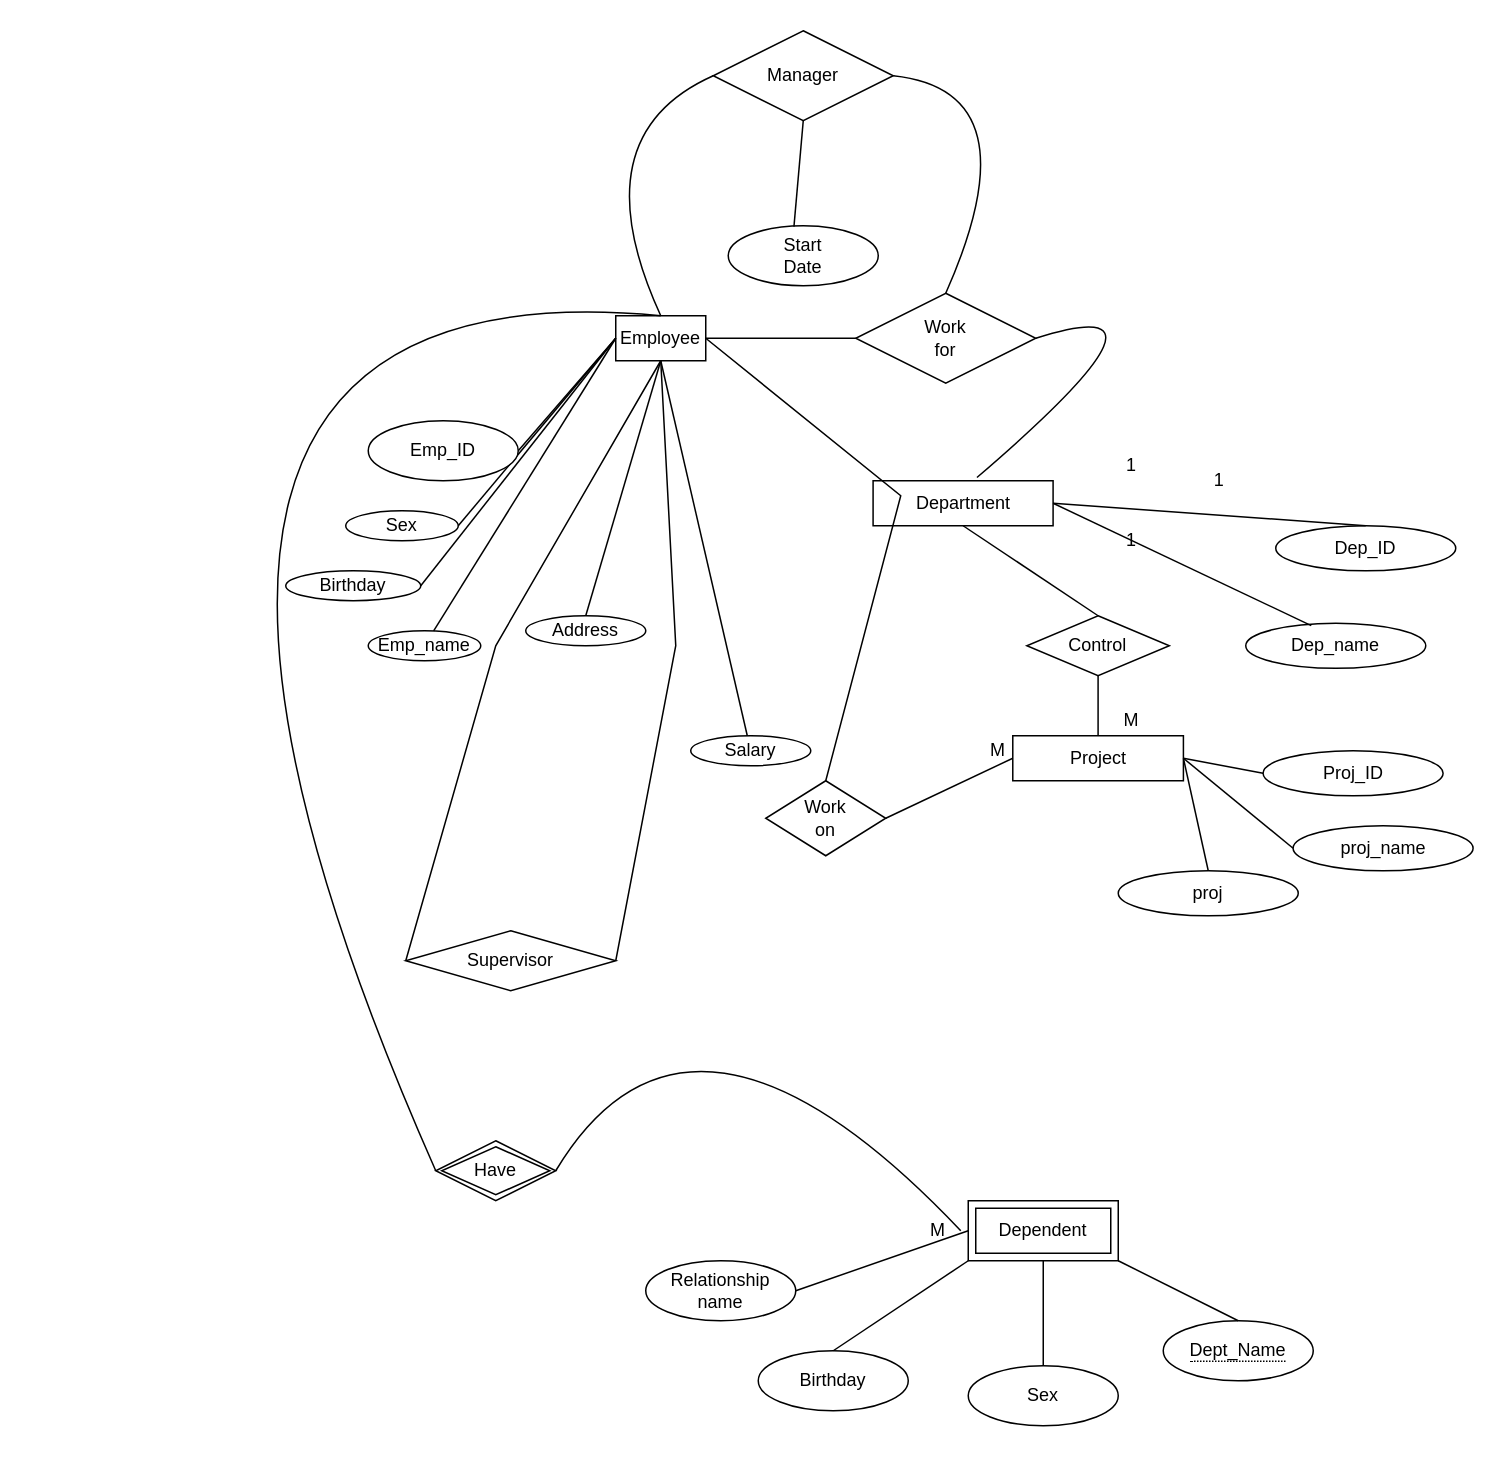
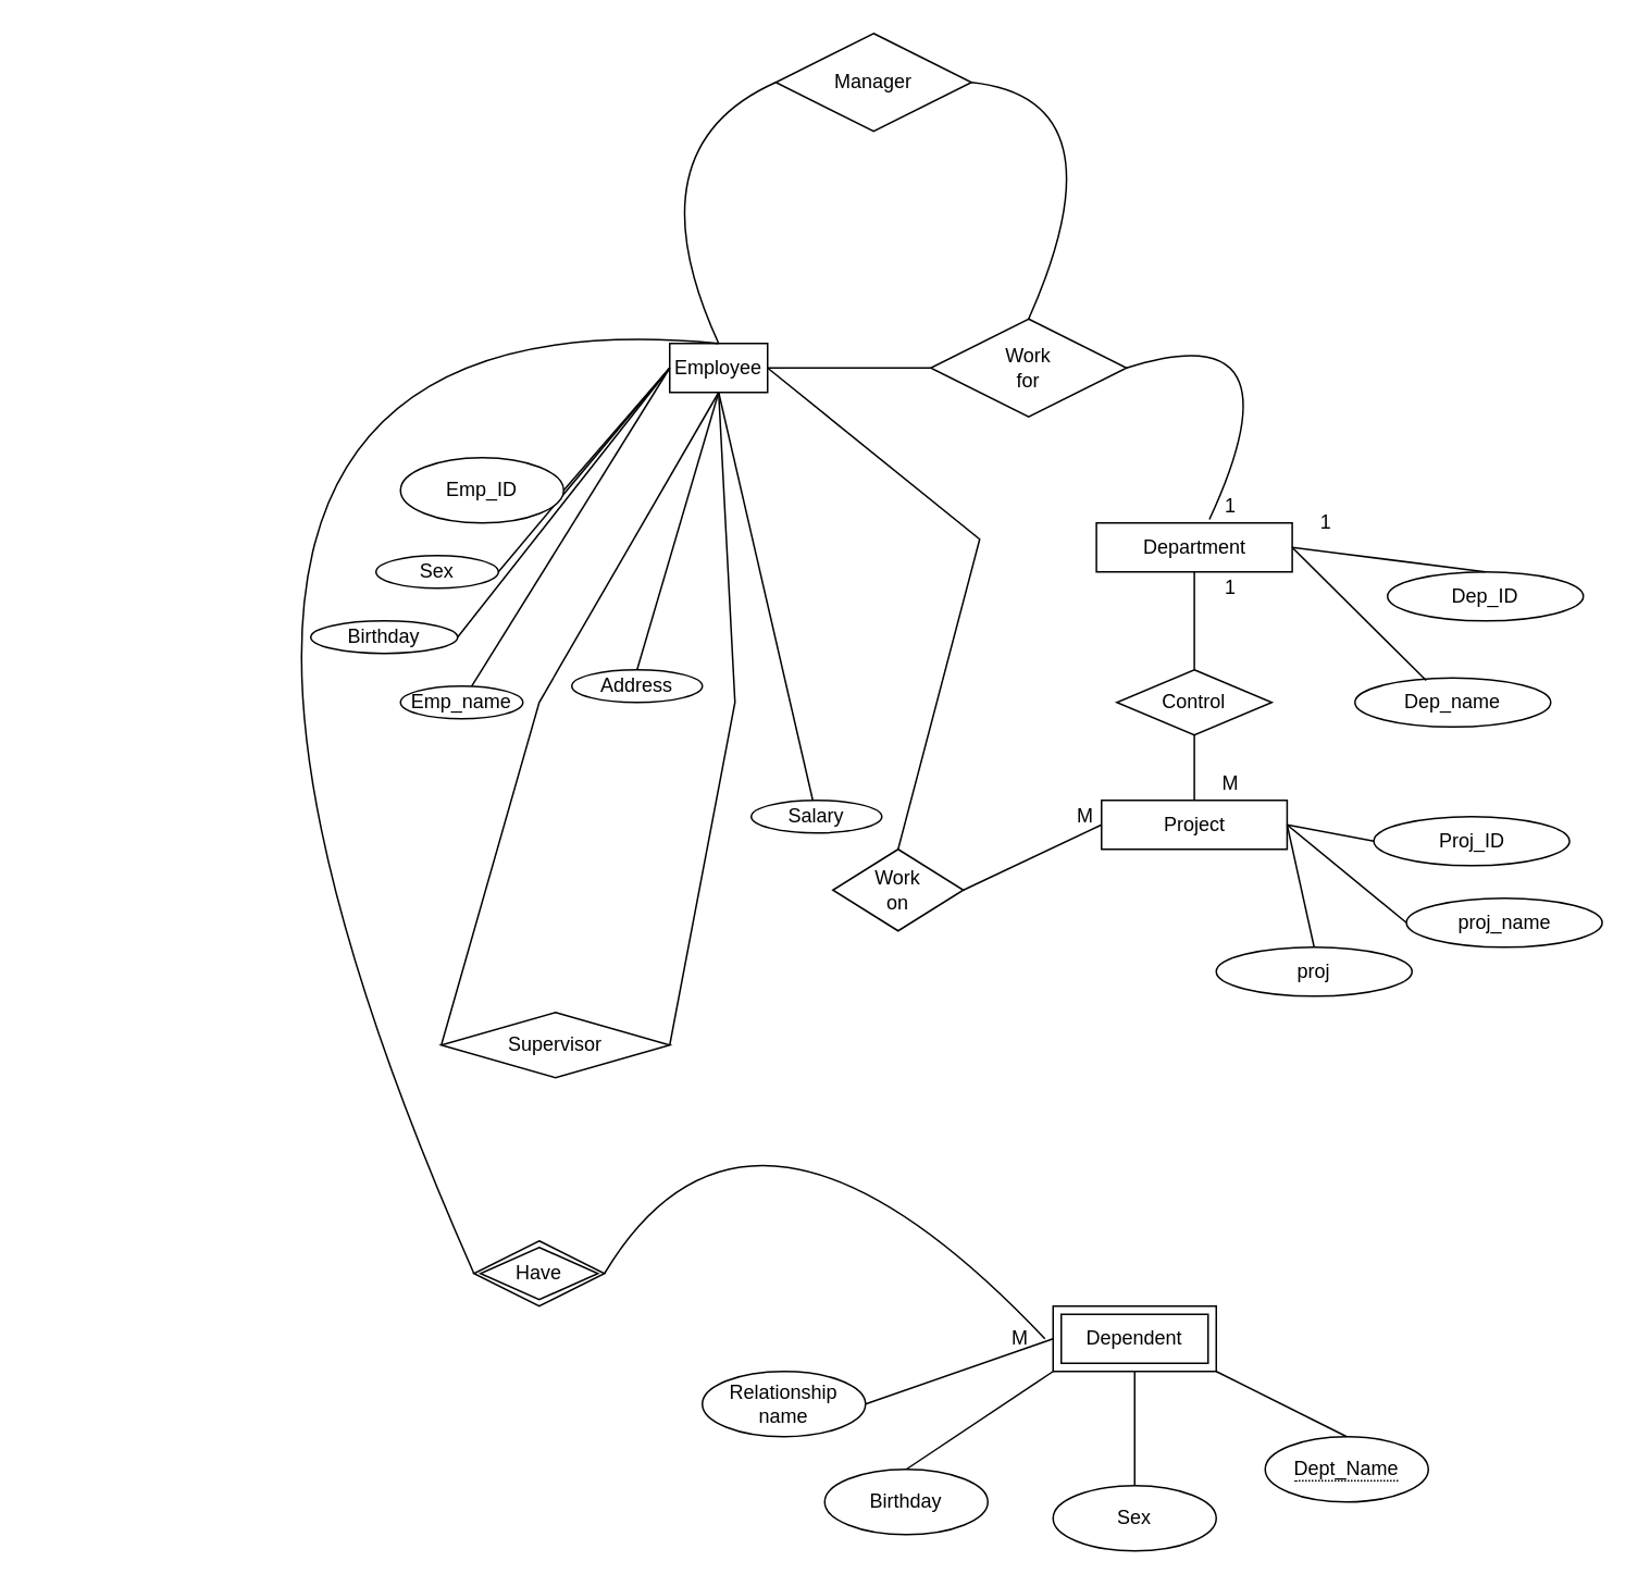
  <mxCell id="0" />
  <mxCell id="1" parent="0" />
  <mxCell id="2" value="Employee" style="rounded=0;whiteSpace=wrap;html=1;" parent="1" vertex="1"><mxGeometry x="410" y="210" width="60" height="30" as="geometry" /></mxCell>
  <mxCell id="3" value="Salary" style="ellipse;whiteSpace=wrap;html=1;" parent="1" vertex="1"><mxGeometry x="460" y="490" width="80" height="20" as="geometry" /></mxCell>
  <mxCell id="4" value="Emp_name" style="ellipse;whiteSpace=wrap;html=1;" parent="1" vertex="1"><mxGeometry x="245" y="420" width="75" height="20" as="geometry" /></mxCell>
  <mxCell id="5" value="Sex" style="ellipse;whiteSpace=wrap;html=1;" parent="1" vertex="1"><mxGeometry x="230" y="340" width="75" height="20" as="geometry" /></mxCell>
  <mxCell id="6" value="Address" style="ellipse;whiteSpace=wrap;html=1;" parent="1" vertex="1"><mxGeometry x="350" y="410" width="80" height="20" as="geometry" /></mxCell>
  <mxCell id="7" value="" style="endArrow=none;html=1;rounded=0;" parent="1" edge="1"><mxGeometry width="50" height="50" relative="1" as="geometry"><mxPoint x="721.56" y="390" as="sourcePoint" /><mxPoint x="721.56" y="390" as="targetPoint" /></mxGeometry></mxCell>
  <mxCell id="8" value="" style="endArrow=none;html=1;rounded=0;labelBackgroundColor=none;fontColor=none;noLabel=1;" parent="1" source="3" edge="1"><mxGeometry width="50" height="50" relative="1" as="geometry"><mxPoint x="410" y="490" as="sourcePoint" /><mxPoint x="440" y="240" as="targetPoint" /><Array as="points" /></mxGeometry></mxCell>
  <mxCell id="9" value="" style="endArrow=none;html=1;rounded=0;exitX=0;exitY=0.5;exitDx=0;exitDy=0;" parent="1" source="2" target="4" edge="1"><mxGeometry width="50" height="50" relative="1" as="geometry"><mxPoint x="410" y="360" as="sourcePoint" /><mxPoint x="610" y="470" as="targetPoint" /></mxGeometry></mxCell>
  <mxCell id="10" value="" style="endArrow=none;html=1;rounded=0;exitX=0.5;exitY=0;exitDx=0;exitDy=0;" parent="1" source="6" edge="1"><mxGeometry width="50" height="50" relative="1" as="geometry"><mxPoint x="560" y="520" as="sourcePoint" /><mxPoint x="440" y="240" as="targetPoint" /></mxGeometry></mxCell>
  <mxCell id="11" value="" style="endArrow=none;html=1;rounded=0;exitX=1;exitY=0.5;exitDx=0;exitDy=0;entryX=0;entryY=0.5;entryDx=0;entryDy=0;" parent="1" source="5" target="2" edge="1"><mxGeometry width="50" height="50" relative="1" as="geometry"><mxPoint x="560" y="520" as="sourcePoint" /><mxPoint x="610" y="470" as="targetPoint" /></mxGeometry></mxCell>
- <mxCell id="12" value="Department" style="rounded=0;whiteSpace=wrap;html=1;" parent="1" vertex="1"><mxGeometry x="581.56" y="320" width="120" height="30" as="geometry" /></mxCell>
+ <mxCell id="12" value="Department" style="rounded=0;whiteSpace=wrap;html=1;" parent="1" vertex="1"><mxGeometry x="671.56" y="320" width="120" height="30" as="geometry" /></mxCell>
  <mxCell id="13" value="Control" style="rhombus;whiteSpace=wrap;html=1;" parent="1" vertex="1"><mxGeometry x="684.06" y="410" width="95" height="40" as="geometry" /></mxCell>
  <mxCell id="14" value="" style="endArrow=none;html=1;rounded=0;entryX=0.5;entryY=1;entryDx=0;entryDy=0;exitX=0.5;exitY=0;exitDx=0;exitDy=0;" parent="1" source="13" target="12" edge="1"><mxGeometry width="50" height="50" relative="1" as="geometry"><mxPoint x="601.56" y="380" as="sourcePoint" /><mxPoint x="651.56" y="330" as="targetPoint" /></mxGeometry></mxCell>
  <mxCell id="15" value="Project" style="rounded=0;whiteSpace=wrap;html=1;" parent="1" vertex="1"><mxGeometry x="674.69" y="490" width="113.75" height="30" as="geometry" /></mxCell>
  <mxCell id="16" value="" style="endArrow=none;html=1;rounded=0;entryX=0.5;entryY=1;entryDx=0;entryDy=0;exitX=0.5;exitY=0;exitDx=0;exitDy=0;" parent="1" source="15" target="13" edge="1"><mxGeometry width="50" height="50" relative="1" as="geometry"><mxPoint x="601.56" y="380" as="sourcePoint" /><mxPoint x="651.56" y="330" as="targetPoint" /></mxGeometry></mxCell>
  <mxCell id="17" value="Dep_ID" style="ellipse;whiteSpace=wrap;html=1;" parent="1" vertex="1"><mxGeometry x="850" y="350" width="120" height="30" as="geometry" /></mxCell>
  <mxCell id="18" value="" style="endArrow=none;html=1;rounded=0;entryX=1;entryY=0.5;entryDx=0;entryDy=0;exitX=0.5;exitY=0;exitDx=0;exitDy=0;" parent="1" source="17" target="12" edge="1"><mxGeometry width="50" height="50" relative="1" as="geometry"><mxPoint x="601.56" y="380" as="sourcePoint" /><mxPoint x="651.56" y="330" as="targetPoint" /></mxGeometry></mxCell>
  <mxCell id="19" value="Dep_name" style="ellipse;whiteSpace=wrap;html=1;" parent="1" vertex="1"><mxGeometry x="830" y="415" width="120" height="30" as="geometry" /></mxCell>
  <mxCell id="20" value="" style="endArrow=none;html=1;rounded=0;entryX=1;entryY=0.5;entryDx=0;entryDy=0;exitX=0.364;exitY=0.052;exitDx=0;exitDy=0;exitPerimeter=0;" parent="1" source="19" target="12" edge="1"><mxGeometry width="50" height="50" relative="1" as="geometry"><mxPoint x="851.56" y="420" as="sourcePoint" /><mxPoint x="651.56" y="330" as="targetPoint" /></mxGeometry></mxCell>
  <mxCell id="21" value="Proj_ID" style="ellipse;whiteSpace=wrap;html=1;" parent="1" vertex="1"><mxGeometry x="841.56" y="500" width="120" height="30" as="geometry" /></mxCell>
  <mxCell id="22" value="" style="endArrow=none;html=1;rounded=0;entryX=1;entryY=0.5;entryDx=0;entryDy=0;exitX=0;exitY=0.5;exitDx=0;exitDy=0;" parent="1" source="21" target="15" edge="1"><mxGeometry width="50" height="50" relative="1" as="geometry"><mxPoint x="601.56" y="480" as="sourcePoint" /><mxPoint x="651.56" y="430" as="targetPoint" /></mxGeometry></mxCell>
  <mxCell id="23" value="proj_name" style="ellipse;whiteSpace=wrap;html=1;" parent="1" vertex="1"><mxGeometry x="861.56" y="550" width="120" height="30" as="geometry" /></mxCell>
  <mxCell id="24" value="" style="endArrow=none;html=1;rounded=0;entryX=1;entryY=0.5;entryDx=0;entryDy=0;exitX=0;exitY=0.5;exitDx=0;exitDy=0;" parent="1" source="23" target="15" edge="1"><mxGeometry width="50" height="50" relative="1" as="geometry"><mxPoint x="601.56" y="480" as="sourcePoint" /><mxPoint x="651.56" y="430" as="targetPoint" /></mxGeometry></mxCell>
  <mxCell id="25" value="proj" style="ellipse;whiteSpace=wrap;html=1;" parent="1" vertex="1"><mxGeometry x="745" y="580" width="120" height="30" as="geometry" /></mxCell>
  <mxCell id="26" value="" style="endArrow=none;html=1;rounded=0;entryX=1;entryY=0.5;entryDx=0;entryDy=0;exitX=0.5;exitY=0;exitDx=0;exitDy=0;" parent="1" source="25" target="15" edge="1"><mxGeometry width="50" height="50" relative="1" as="geometry"><mxPoint x="601.56" y="480" as="sourcePoint" /><mxPoint x="651.56" y="430" as="targetPoint" /></mxGeometry></mxCell>
  <mxCell id="27" value="Work&lt;div&gt;on&lt;/div&gt;" style="rhombus;whiteSpace=wrap;html=1;" parent="1" vertex="1"><mxGeometry x="510" y="520" width="80" height="50" as="geometry" /></mxCell>
  <mxCell id="28" value="" style="endArrow=none;html=1;rounded=0;entryX=1;entryY=0.5;entryDx=0;entryDy=0;exitX=0;exitY=0.5;exitDx=0;exitDy=0;" parent="1" source="15" target="27" edge="1"><mxGeometry width="50" height="50" relative="1" as="geometry"><mxPoint x="490" y="620" as="sourcePoint" /><mxPoint x="540" y="570" as="targetPoint" /></mxGeometry></mxCell>
  <mxCell id="29" value="" style="endArrow=none;html=1;rounded=0;entryX=0.5;entryY=0;entryDx=0;entryDy=0;exitX=1;exitY=0.5;exitDx=0;exitDy=0;" parent="1" source="2" target="27" edge="1"><mxGeometry width="50" height="50" relative="1" as="geometry"><mxPoint x="490" y="520" as="sourcePoint" /><mxPoint x="540" y="470" as="targetPoint" /><Array as="points"><mxPoint x="600" y="330" /></Array></mxGeometry></mxCell>
  <mxCell id="30" value="Birthday" style="ellipse;whiteSpace=wrap;html=1;" parent="1" vertex="1"><mxGeometry x="190" y="380" width="90" height="20" as="geometry" /></mxCell>
  <mxCell id="31" value="" style="endArrow=none;html=1;rounded=0;entryX=0;entryY=0.5;entryDx=0;entryDy=0;exitX=1;exitY=0.5;exitDx=0;exitDy=0;" parent="1" source="30" target="2" edge="1"><mxGeometry width="50" height="50" relative="1" as="geometry"><mxPoint x="490" y="520" as="sourcePoint" /><mxPoint x="540" y="470" as="targetPoint" /></mxGeometry></mxCell>
  <mxCell id="32" value="Supervisor" style="rhombus;whiteSpace=wrap;html=1;" parent="1" vertex="1"><mxGeometry x="270" y="620" width="140" height="40" as="geometry" /></mxCell>
  <mxCell id="33" value="" style="endArrow=none;html=1;rounded=0;entryX=0.5;entryY=1;entryDx=0;entryDy=0;exitX=1;exitY=0.5;exitDx=0;exitDy=0;" parent="1" source="32" target="2" edge="1"><mxGeometry width="50" height="50" relative="1" as="geometry"><mxPoint x="490" y="520" as="sourcePoint" /><mxPoint x="540" y="470" as="targetPoint" /><Array as="points"><mxPoint x="450" y="430" /></Array></mxGeometry></mxCell>
  <mxCell id="34" value="" style="endArrow=none;html=1;rounded=0;exitX=0;exitY=0.5;exitDx=0;exitDy=0;entryX=0.5;entryY=1;entryDx=0;entryDy=0;" parent="1" source="32" target="2" edge="1"><mxGeometry width="50" height="50" relative="1" as="geometry"><mxPoint x="490" y="520" as="sourcePoint" /><mxPoint x="430" y="300" as="targetPoint" /><Array as="points"><mxPoint x="330" y="430" /></Array></mxGeometry></mxCell>
  <mxCell id="35" value="Dependent" style="shape=ext;margin=3;double=1;whiteSpace=wrap;html=1;align=center;" parent="1" vertex="1"><mxGeometry x="645" y="800" width="100" height="40" as="geometry" /></mxCell>
  <mxCell id="36" value="&lt;span style=&quot;border-bottom: 1px dotted&quot;&gt;Dept_Name&lt;/span&gt;" style="ellipse;whiteSpace=wrap;html=1;align=center;" parent="1" vertex="1"><mxGeometry x="775" y="880" width="100" height="40" as="geometry" /></mxCell>
  <mxCell id="37" value="" style="endArrow=none;html=1;rounded=0;fontSize=12;startSize=8;endSize=8;curved=1;exitX=1;exitY=1;exitDx=0;exitDy=0;entryX=0.5;entryY=0;entryDx=0;entryDy=0;" parent="1" source="35" target="36" edge="1"><mxGeometry relative="1" as="geometry"><mxPoint x="645" y="540" as="sourcePoint" /><mxPoint x="805" y="540" as="targetPoint" /></mxGeometry></mxCell>
  <mxCell id="38" value="Sex" style="ellipse;whiteSpace=wrap;html=1;align=center;" parent="1" vertex="1"><mxGeometry x="645" y="910" width="100" height="40" as="geometry" /></mxCell>
  <mxCell id="39" value="" style="endArrow=none;html=1;rounded=0;fontSize=12;startSize=8;endSize=8;curved=1;exitX=0.5;exitY=1;exitDx=0;exitDy=0;" parent="1" source="35" target="38" edge="1"><mxGeometry relative="1" as="geometry"><mxPoint x="645" y="540" as="sourcePoint" /><mxPoint x="805" y="540" as="targetPoint" /></mxGeometry></mxCell>
  <mxCell id="40" value="Birthday" style="ellipse;whiteSpace=wrap;html=1;align=center;" parent="1" vertex="1"><mxGeometry x="505" y="900" width="100" height="40" as="geometry" /></mxCell>
  <mxCell id="41" value="Relationship name" style="ellipse;whiteSpace=wrap;html=1;align=center;" parent="1" vertex="1"><mxGeometry x="430" y="840" width="100" height="40" as="geometry" /></mxCell>
  <mxCell id="42" value="" style="endArrow=none;html=1;rounded=0;fontSize=12;startSize=8;endSize=8;curved=1;exitX=0;exitY=0.5;exitDx=0;exitDy=0;entryX=1;entryY=0.5;entryDx=0;entryDy=0;" parent="1" source="35" target="41" edge="1"><mxGeometry relative="1" as="geometry"><mxPoint x="645" y="740" as="sourcePoint" /><mxPoint x="805" y="740" as="targetPoint" /></mxGeometry></mxCell>
  <mxCell id="43" value="" style="endArrow=none;html=1;rounded=0;fontSize=12;startSize=8;endSize=8;curved=1;exitX=0;exitY=1;exitDx=0;exitDy=0;entryX=0.5;entryY=0;entryDx=0;entryDy=0;" parent="1" source="35" target="40" edge="1"><mxGeometry relative="1" as="geometry"><mxPoint x="645" y="740" as="sourcePoint" /><mxPoint x="805" y="740" as="targetPoint" /></mxGeometry></mxCell>
  <mxCell id="44" value="Have" style="shape=rhombus;double=1;perimeter=rhombusPerimeter;whiteSpace=wrap;html=1;align=center;" parent="1" vertex="1"><mxGeometry x="290" y="760" width="80" height="40" as="geometry" /></mxCell>
  <mxCell id="45" value="" style="endArrow=none;html=1;rounded=0;fontSize=12;startSize=8;endSize=8;curved=1;exitX=1;exitY=0.5;exitDx=0;exitDy=0;" parent="1" source="44" edge="1"><mxGeometry relative="1" as="geometry"><mxPoint x="460" y="680" as="sourcePoint" /><mxPoint x="640" y="820" as="targetPoint" /><Array as="points"><mxPoint x="460" y="630" /></Array></mxGeometry></mxCell>
  <mxCell id="46" value="Emp_ID" style="ellipse;whiteSpace=wrap;html=1;align=center;" parent="1" vertex="1"><mxGeometry x="245" y="280" width="100" height="40" as="geometry" /></mxCell>
  <mxCell id="47" value="" style="endArrow=none;html=1;rounded=0;fontSize=12;startSize=8;endSize=8;curved=1;exitX=1;exitY=0.5;exitDx=0;exitDy=0;entryX=0;entryY=0.5;entryDx=0;entryDy=0;" parent="1" source="46" target="2" edge="1"><mxGeometry relative="1" as="geometry"><mxPoint x="460" y="680" as="sourcePoint" /><mxPoint x="410" y="340" as="targetPoint" /></mxGeometry></mxCell>
  <mxCell id="48" value="" style="endArrow=none;html=1;rounded=0;fontSize=12;startSize=8;endSize=8;curved=1;exitX=0;exitY=0.5;exitDx=0;exitDy=0;entryX=0.5;entryY=0;entryDx=0;entryDy=0;" parent="1" source="44" target="2" edge="1"><mxGeometry width="50" height="50" relative="1" as="geometry"><mxPoint x="230" y="720" as="sourcePoint" /><mxPoint x="380" y="260" as="targetPoint" /><Array as="points"><mxPoint x="20" y="170" /></Array></mxGeometry></mxCell>
  <mxCell id="49" style="edgeStyle=none;curved=1;rounded=0;orthogonalLoop=1;jettySize=auto;html=1;exitX=0.5;exitY=1;exitDx=0;exitDy=0;fontSize=12;startSize=8;endSize=8;" parent="1" source="15" target="15" edge="1"><mxGeometry relative="1" as="geometry" /></mxCell>
  <mxCell id="50" value="Work&lt;div&gt;for&lt;/div&gt;" style="shape=rhombus;perimeter=rhombusPerimeter;whiteSpace=wrap;html=1;align=center;" parent="1" vertex="1"><mxGeometry x="570" y="195" width="120" height="60" as="geometry" /></mxCell>
  <mxCell id="51" value="" style="endArrow=none;html=1;rounded=0;fontSize=12;startSize=8;endSize=8;curved=1;entryX=0;entryY=0.5;entryDx=0;entryDy=0;" parent="1" target="50" edge="1"><mxGeometry relative="1" as="geometry"><mxPoint x="470" y="225" as="sourcePoint" /><mxPoint x="595" y="160" as="targetPoint" /></mxGeometry></mxCell>
  <mxCell id="52" value="" style="endArrow=none;html=1;rounded=0;fontSize=12;startSize=8;endSize=8;curved=1;exitX=1;exitY=0.5;exitDx=0;exitDy=0;entryX=0.577;entryY=-0.073;entryDx=0;entryDy=0;entryPerimeter=0;" parent="1" source="50" target="12" edge="1"><mxGeometry relative="1" as="geometry"><mxPoint x="705" y="224.5" as="sourcePoint" /><mxPoint x="865" y="224.5" as="targetPoint" /><Array as="points"><mxPoint x="800" y="190" /></Array></mxGeometry></mxCell>
  <mxCell id="53" value="Manager" style="shape=rhombus;perimeter=rhombusPerimeter;whiteSpace=wrap;html=1;align=center;" parent="1" vertex="1"><mxGeometry x="475" y="20" width="120" height="60" as="geometry" /></mxCell>
  <mxCell id="54" value="" style="endArrow=none;html=1;rounded=0;fontSize=12;startSize=8;endSize=8;curved=1;exitX=1;exitY=0.5;exitDx=0;exitDy=0;entryX=0.5;entryY=0;entryDx=0;entryDy=0;" parent="1" source="53" target="50" edge="1"><mxGeometry relative="1" as="geometry"><mxPoint x="645" y="129.5" as="sourcePoint" /><mxPoint x="630" y="190" as="targetPoint" /><Array as="points"><mxPoint x="690" y="60" /></Array></mxGeometry></mxCell>
  <mxCell id="55" value="" style="endArrow=none;html=1;rounded=0;fontSize=12;startSize=8;endSize=8;curved=1;entryX=0;entryY=0.5;entryDx=0;entryDy=0;" parent="1" target="53" edge="1"><mxGeometry relative="1" as="geometry"><mxPoint x="440" y="210" as="sourcePoint" /><mxPoint x="465" y="90" as="targetPoint" /><Array as="points"><mxPoint x="385" y="90" /></Array></mxGeometry></mxCell>
- <mxCell id="56" value="Start&lt;div&gt;Date&lt;/div&gt;" style="ellipse;whiteSpace=wrap;html=1;align=center;" parent="1" vertex="1"><mxGeometry x="485" y="150" width="100" height="40" as="geometry" /></mxCell>
- <mxCell id="57" value="" style="endArrow=none;html=1;rounded=0;fontSize=12;startSize=8;endSize=8;curved=1;entryX=0.5;entryY=1;entryDx=0;entryDy=0;exitX=0.438;exitY=0.015;exitDx=0;exitDy=0;exitPerimeter=0;" parent="1" source="56" target="53" edge="1"><mxGeometry width="50" height="50" relative="1" as="geometry"><mxPoint x="545" y="130" as="sourcePoint" /><mxPoint x="595" y="80" as="targetPoint" /></mxGeometry></mxCell>
  <mxCell id="58" value="1" style="text;strokeColor=none;align=center;fillColor=none;html=1;verticalAlign=middle;whiteSpace=wrap;rounded=0;" vertex="1" parent="1"><mxGeometry x="729.06" y="300" width="50" height="20" as="geometry" /></mxCell>
  <mxCell id="59" value="1" style="text;strokeColor=none;align=center;fillColor=none;html=1;verticalAlign=middle;whiteSpace=wrap;rounded=0;" vertex="1" parent="1"><mxGeometry x="724.06" y="350" width="60" height="20" as="geometry" /></mxCell>
  <mxCell id="60" value="1" style="text;strokeColor=none;align=center;fillColor=none;html=1;verticalAlign=middle;whiteSpace=wrap;rounded=0;" vertex="1" parent="1"><mxGeometry x="795" y="310" width="35" height="20" as="geometry" /></mxCell>
  <mxCell id="61" value="M" style="text;strokeColor=none;align=center;fillColor=none;html=1;verticalAlign=middle;whiteSpace=wrap;rounded=0;" vertex="1" parent="1"><mxGeometry x="724.06" y="470" width="60" height="20" as="geometry" /></mxCell>
  <mxCell id="62" value="M" style="text;strokeColor=none;align=center;fillColor=none;html=1;verticalAlign=middle;whiteSpace=wrap;rounded=0;" vertex="1" parent="1"><mxGeometry x="640" y="492.5" width="50" height="15" as="geometry" /></mxCell>
  <mxCell id="63" value="M" style="text;strokeColor=none;align=center;fillColor=none;html=1;verticalAlign=middle;whiteSpace=wrap;rounded=0;" vertex="1" parent="1"><mxGeometry x="595" y="805" width="60" height="30" as="geometry" /></mxCell>
